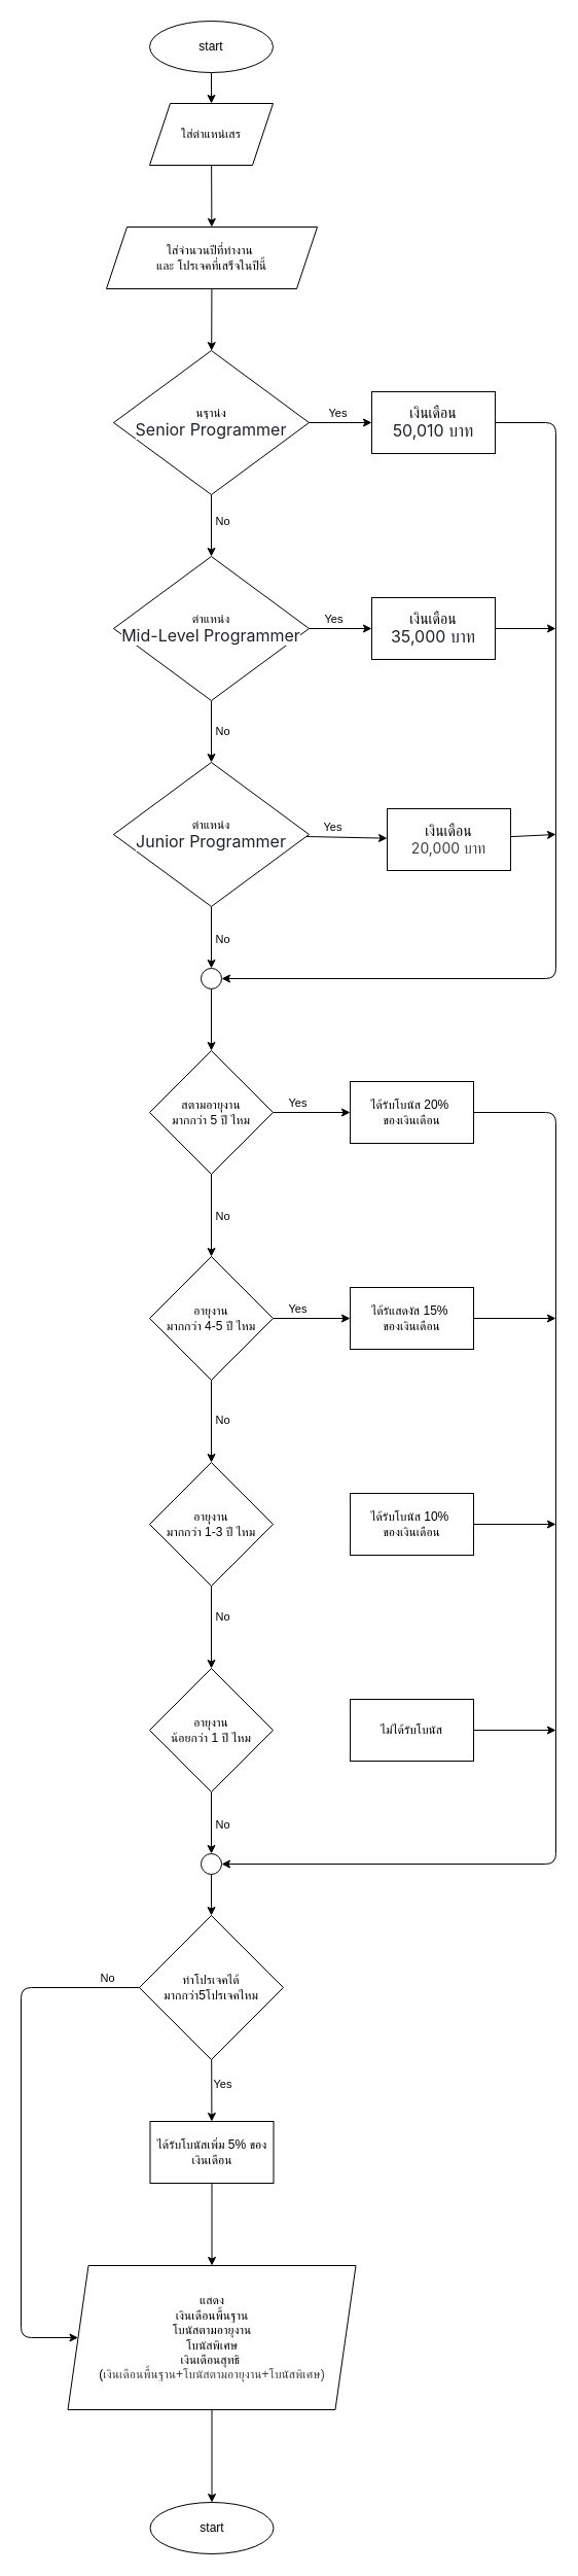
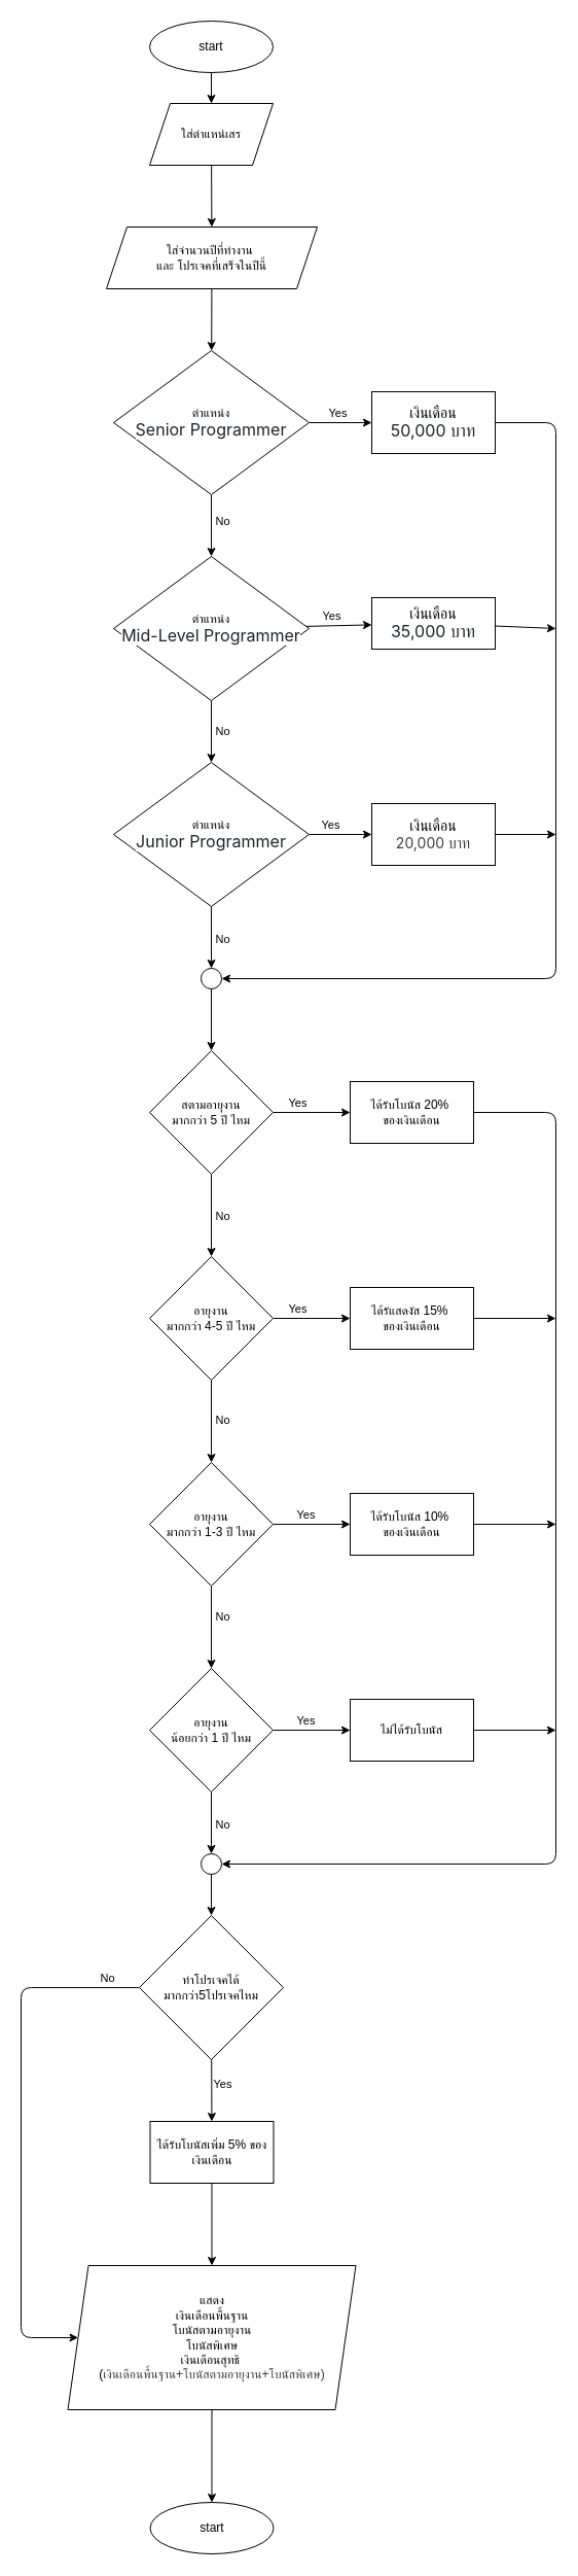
  <mxCell id="0" />
  <mxCell id="1" parent="0" />
  <mxCell id="2" value="" style="edgeStyle=none;html=1;" edge="1" parent="1" source="3" target="61"><mxGeometry relative="1" as="geometry" /></mxCell>
  <mxCell id="3" value="start" style="ellipse;whiteSpace=wrap;html=1;" vertex="1" parent="1"><mxGeometry x="145" y="20" width="120" height="50" as="geometry" /></mxCell>
  <mxCell id="4" value="" style="edgeStyle=none;html=1;" edge="1" parent="1" source="8" target="25"><mxGeometry relative="1" as="geometry" /></mxCell>
  <mxCell id="5" value="Yes" style="edgeLabel;html=1;align=center;verticalAlign=middle;resizable=0;points=[];" vertex="1" connectable="0" parent="4"><mxGeometry x="-0.387" relative="1" as="geometry"><mxPoint y="-10" as="offset" /></mxGeometry></mxCell>
  <mxCell id="6" value="" style="edgeStyle=none;html=1;" edge="1" parent="1" source="8" target="13"><mxGeometry relative="1" as="geometry" /></mxCell>
  <mxCell id="7" value="No" style="edgeLabel;html=1;align=center;verticalAlign=middle;resizable=0;points=[];" vertex="1" connectable="0" parent="6"><mxGeometry x="-0.242" relative="1" as="geometry"><mxPoint x="10" y="10" as="offset" /></mxGeometry></mxCell>
  <mxCell id="8" value="สตามอายุงาน&lt;div&gt;มากกว่า 5 ปี ไหม&lt;/div&gt;" style="rhombus;whiteSpace=wrap;html=1;" vertex="1" parent="1"><mxGeometry x="145" y="1020" width="120" height="120" as="geometry" /></mxCell>
  <mxCell id="9" value="" style="edgeStyle=none;html=1;" edge="1" parent="1" source="13" target="27"><mxGeometry relative="1" as="geometry" /></mxCell>
  <mxCell id="10" value="Yes" style="edgeLabel;html=1;align=center;verticalAlign=middle;resizable=0;points=[];" vertex="1" connectable="0" parent="9"><mxGeometry x="-0.387" y="2" relative="1" as="geometry"><mxPoint y="-8" as="offset" /></mxGeometry></mxCell>
  <mxCell id="11" value="" style="edgeStyle=none;html=1;" edge="1" parent="1" source="13" target="18"><mxGeometry relative="1" as="geometry" /></mxCell>
  <mxCell id="12" value="No" style="edgeLabel;html=1;align=center;verticalAlign=middle;resizable=0;points=[];" vertex="1" connectable="0" parent="11"><mxGeometry x="-0.054" y="1" relative="1" as="geometry"><mxPoint x="9" as="offset" /></mxGeometry></mxCell>
  <mxCell id="13" value="อายุงาน&lt;div&gt;มากกว่า 4-5 ปี ไหม&lt;/div&gt;" style="rhombus;whiteSpace=wrap;html=1;" vertex="1" parent="1"><mxGeometry x="145" y="1220" width="120" height="120" as="geometry" /></mxCell>
+ <mxCell id="14" value="" style="edgeStyle=none;html=1;" edge="1" parent="1" source="18" target="29"><mxGeometry relative="1" as="geometry" /></mxCell>
+ <mxCell id="15" value="Yes" style="edgeLabel;html=1;align=center;verticalAlign=middle;resizable=0;points=[];" vertex="1" connectable="0" parent="14"><mxGeometry x="-0.164" relative="1" as="geometry"><mxPoint y="-10" as="offset" /></mxGeometry></mxCell>
  <mxCell id="16" value="" style="edgeStyle=none;html=1;" edge="1" parent="1" source="18" target="23"><mxGeometry relative="1" as="geometry" /></mxCell>
  <mxCell id="17" value="No" style="edgeLabel;html=1;align=center;verticalAlign=middle;resizable=0;points=[];" vertex="1" connectable="0" parent="16"><mxGeometry x="-0.263" y="3" relative="1" as="geometry"><mxPoint x="7" as="offset" /></mxGeometry></mxCell>
  <mxCell id="18" value="อายุงาน&lt;div&gt;มากกว่า 1-3 ปี ไหม&lt;/div&gt;" style="rhombus;whiteSpace=wrap;html=1;" vertex="1" parent="1"><mxGeometry x="145" y="1420" width="120" height="120" as="geometry" /></mxCell>
+ <mxCell id="19" value="" style="edgeStyle=none;html=1;" edge="1" parent="1" source="23" target="31"><mxGeometry relative="1" as="geometry" /></mxCell>
+ <mxCell id="20" value="Yes" style="edgeLabel;html=1;align=center;verticalAlign=middle;resizable=0;points=[];" vertex="1" connectable="0" parent="19"><mxGeometry x="-0.164" y="2" relative="1" as="geometry"><mxPoint y="-8" as="offset" /></mxGeometry></mxCell>
  <mxCell id="21" value="" style="edgeStyle=none;html=1;" edge="1" parent="1" source="23" target="70"><mxGeometry relative="1" as="geometry" /></mxCell>
  <mxCell id="22" value="No" style="edgeLabel;html=1;align=center;verticalAlign=middle;resizable=0;points=[];" vertex="1" connectable="0" parent="21"><mxGeometry x="0.039" y="3" relative="1" as="geometry"><mxPoint x="7" as="offset" /></mxGeometry></mxCell>
  <mxCell id="23" value="อายุงาน&lt;div&gt;น้อยกว่า 1 ปี ไหม&lt;/div&gt;" style="rhombus;whiteSpace=wrap;html=1;" vertex="1" parent="1"><mxGeometry x="145" y="1620" width="120" height="120" as="geometry" /></mxCell>
  <mxCell id="24" style="edgeStyle=none;html=1;entryX=1;entryY=0.5;entryDx=0;entryDy=0;" edge="1" parent="1" source="25" target="70"><mxGeometry relative="1" as="geometry"><Array as="points"><mxPoint x="540" y="1080" /><mxPoint x="540" y="1810" /></Array></mxGeometry></mxCell>
  <mxCell id="25" value="ได้รับโบนัส 20%&amp;nbsp;&lt;div&gt;ของเงินเดือน&lt;/div&gt;" style="rounded=0;whiteSpace=wrap;html=1;" vertex="1" parent="1"><mxGeometry x="340" y="1050" width="120" height="60" as="geometry" /></mxCell>
  <mxCell id="26" style="edgeStyle=none;html=1;" edge="1" parent="1" source="27"><mxGeometry relative="1" as="geometry"><mxPoint x="540" y="1280" as="targetPoint" /></mxGeometry></mxCell>
  <mxCell id="27" value="ได้รัแสดงัส 15%&amp;nbsp;&lt;div&gt;ของเงินเดือน&lt;/div&gt;" style="rounded=0;whiteSpace=wrap;html=1;" vertex="1" parent="1"><mxGeometry x="340" y="1250" width="120" height="60" as="geometry" /></mxCell>
  <mxCell id="28" style="edgeStyle=none;html=1;" edge="1" parent="1" source="29"><mxGeometry relative="1" as="geometry"><mxPoint x="540" y="1480" as="targetPoint" /></mxGeometry></mxCell>
  <mxCell id="29" value="ได้รับโบนัส 10%&amp;nbsp;&lt;div&gt;ของเงินเดือน&lt;/div&gt;" style="rounded=0;whiteSpace=wrap;html=1;" vertex="1" parent="1"><mxGeometry x="340" y="1450" width="120" height="60" as="geometry" /></mxCell>
  <mxCell id="30" style="edgeStyle=none;html=1;" edge="1" parent="1" source="31"><mxGeometry relative="1" as="geometry"><mxPoint x="540" y="1680" as="targetPoint" /></mxGeometry></mxCell>
  <mxCell id="31" value="ไม่ได้รับโบนัส" style="rounded=0;whiteSpace=wrap;html=1;" vertex="1" parent="1"><mxGeometry x="340" y="1650" width="120" height="60" as="geometry" /></mxCell>
  <mxCell id="32" value="" style="edgeStyle=none;html=1;" edge="1" parent="1" source="36" target="59"><mxGeometry relative="1" as="geometry" /></mxCell>
  <mxCell id="33" value="Yes" style="edgeLabel;html=1;align=center;verticalAlign=middle;resizable=0;points=[];" vertex="1" connectable="0" parent="32"><mxGeometry x="-0.206" y="3" relative="1" as="geometry"><mxPoint x="7" as="offset" /></mxGeometry></mxCell>
  <mxCell id="34" style="edgeStyle=none;html=1;entryX=0;entryY=0.5;entryDx=0;entryDy=0;" edge="1" parent="1" source="36" target="65"><mxGeometry relative="1" as="geometry"><Array as="points"><mxPoint x="20" y="1930" /><mxPoint x="20" y="2270" /></Array></mxGeometry></mxCell>
  <mxCell id="35" value="No" style="edgeLabel;html=1;align=center;verticalAlign=middle;resizable=0;points=[];" vertex="1" connectable="0" parent="34"><mxGeometry x="-0.855" y="-4" relative="1" as="geometry"><mxPoint x="5" y="-6" as="offset" /></mxGeometry></mxCell>
  <mxCell id="36" value="ทำโปรเจคได้&lt;div&gt;มากกว่า5โปรเจคไหม&lt;/div&gt;" style="rhombus;whiteSpace=wrap;html=1;" vertex="1" parent="1"><mxGeometry x="135" y="1860" width="140" height="140" as="geometry" /></mxCell>
  <mxCell id="37" value="" style="edgeStyle=none;html=1;" edge="1" parent="1" source="41" target="53"><mxGeometry relative="1" as="geometry" /></mxCell>
  <mxCell id="38" value="Yes" style="edgeLabel;html=1;align=center;verticalAlign=middle;resizable=0;points=[];" vertex="1" connectable="0" parent="37"><mxGeometry x="-0.437" y="1" relative="1" as="geometry"><mxPoint x="3" y="-9" as="offset" /></mxGeometry></mxCell>
  <mxCell id="39" value="" style="edgeStyle=none;html=1;" edge="1" parent="1" source="41" target="68"><mxGeometry relative="1" as="geometry" /></mxCell>
  <mxCell id="40" value="No" style="edgeLabel;html=1;align=center;verticalAlign=middle;resizable=0;points=[];" vertex="1" connectable="0" parent="39"><mxGeometry x="-0.072" y="1" relative="1" as="geometry"><mxPoint x="9" y="3" as="offset" /></mxGeometry></mxCell>
  <mxCell id="41" value="ตำแหน่ง&lt;div&gt;&lt;span style=&quot;color: rgb(31, 35, 40); font-family: -apple-system, BlinkMacSystemFont, &amp;quot;Segoe UI&amp;quot;, &amp;quot;Noto Sans&amp;quot;, Helvetica, Arial, sans-serif, &amp;quot;Apple Color Emoji&amp;quot;, &amp;quot;Segoe UI Emoji&amp;quot;; font-size: 16px; text-align: left; background-color: rgb(255, 255, 255);&quot;&gt;Junior Programmer&lt;/span&gt;&lt;/div&gt;" style="rhombus;whiteSpace=wrap;html=1;" vertex="1" parent="1"><mxGeometry x="110" y="740" width="190" height="140" as="geometry" /></mxCell>
  <mxCell id="42" value="" style="edgeStyle=none;html=1;" edge="1" parent="1" source="46" target="55"><mxGeometry relative="1" as="geometry" /></mxCell>
  <mxCell id="43" value="Yes" style="edgeLabel;html=1;align=center;verticalAlign=middle;resizable=0;points=[];" vertex="1" connectable="0" parent="42"><mxGeometry x="-0.246" y="3" relative="1" as="geometry"><mxPoint y="-7" as="offset" /></mxGeometry></mxCell>
  <mxCell id="44" value="" style="edgeStyle=none;html=1;" edge="1" parent="1" source="46" target="41"><mxGeometry relative="1" as="geometry" /></mxCell>
  <mxCell id="45" value="No" style="edgeLabel;html=1;align=center;verticalAlign=middle;resizable=0;points=[];" vertex="1" connectable="0" parent="44"><mxGeometry x="-0.017" y="-1" relative="1" as="geometry"><mxPoint x="11" as="offset" /></mxGeometry></mxCell>
  <mxCell id="46" value="ตำแหน่ง&lt;div&gt;&lt;span style=&quot;color: rgb(31, 35, 40); font-family: -apple-system, BlinkMacSystemFont, &amp;quot;Segoe UI&amp;quot;, &amp;quot;Noto Sans&amp;quot;, Helvetica, Arial, sans-serif, &amp;quot;Apple Color Emoji&amp;quot;, &amp;quot;Segoe UI Emoji&amp;quot;; font-size: 16px; text-align: left; background-color: rgb(255, 255, 255);&quot;&gt;Mid-Level Programmer&lt;/span&gt;&lt;/div&gt;" style="rhombus;whiteSpace=wrap;html=1;" vertex="1" parent="1"><mxGeometry x="110" y="540" width="190" height="140" as="geometry" /></mxCell>
  <mxCell id="47" value="" style="edgeStyle=none;html=1;" edge="1" parent="1" source="51" target="57"><mxGeometry relative="1" as="geometry" /></mxCell>
  <mxCell id="48" value="Yes" style="edgeLabel;html=1;align=center;verticalAlign=middle;resizable=0;points=[];" vertex="1" connectable="0" parent="47"><mxGeometry x="-0.113" y="2" relative="1" as="geometry"><mxPoint y="-8" as="offset" /></mxGeometry></mxCell>
  <mxCell id="49" value="" style="edgeStyle=none;html=1;" edge="1" parent="1" source="51" target="46"><mxGeometry relative="1" as="geometry" /></mxCell>
  <mxCell id="50" value="No" style="edgeLabel;html=1;align=center;verticalAlign=middle;resizable=0;points=[];" vertex="1" connectable="0" parent="49"><mxGeometry x="-0.183" y="-1" relative="1" as="geometry"><mxPoint x="11" as="offset" /></mxGeometry></mxCell>
- <mxCell id="51" value="นฐาน่ง&lt;div&gt;&lt;span style=&quot;color: rgb(31, 35, 40); font-family: -apple-system, BlinkMacSystemFont, &amp;quot;Segoe UI&amp;quot;, &amp;quot;Noto Sans&amp;quot;, Helvetica, Arial, sans-serif, &amp;quot;Apple Color Emoji&amp;quot;, &amp;quot;Segoe UI Emoji&amp;quot;; font-size: 16px; text-align: left; background-color: rgb(255, 255, 255);&quot;&gt;Senior Programmer&lt;/span&gt;&lt;/div&gt;" style="rhombus;whiteSpace=wrap;html=1;" vertex="1" parent="1"><mxGeometry x="110" y="340" width="190" height="140" as="geometry" /></mxCell>
+ <mxCell id="51" value="ตำแหน่ง&lt;div&gt;&lt;span style=&quot;color: rgb(31, 35, 40); font-family: -apple-system, BlinkMacSystemFont, &amp;quot;Segoe UI&amp;quot;, &amp;quot;Noto Sans&amp;quot;, Helvetica, Arial, sans-serif, &amp;quot;Apple Color Emoji&amp;quot;, &amp;quot;Segoe UI Emoji&amp;quot;; font-size: 16px; text-align: left; background-color: rgb(255, 255, 255);&quot;&gt;Senior Programmer&lt;/span&gt;&lt;/div&gt;" style="rhombus;whiteSpace=wrap;html=1;" vertex="1" parent="1"><mxGeometry x="110" y="340" width="190" height="140" as="geometry" /></mxCell>
  <mxCell id="52" style="edgeStyle=none;html=1;" edge="1" parent="1" source="53"><mxGeometry relative="1" as="geometry"><mxPoint x="540" y="810" as="targetPoint" /></mxGeometry></mxCell>
- <mxCell id="53" value="&lt;font style=&quot;font-size: 14px;&quot;&gt;เงินเดือน&lt;/font&gt;&lt;div&gt;&lt;span style=&quot;color: rgb(63, 63, 63); background-color: rgb(255, 255, 255); font-family: -apple-system, BlinkMacSystemFont, &amp;quot;Segoe UI&amp;quot;, &amp;quot;Noto Sans&amp;quot;, Helvetica, Arial, sans-serif, &amp;quot;Apple Color Emoji&amp;quot;, &amp;quot;Segoe UI Emoji&amp;quot;; text-align: start;&quot;&gt;&lt;font style=&quot;font-size: 14px;&quot;&gt;20,000 บาท&lt;/font&gt;&lt;/span&gt;&lt;/div&gt;" style="rounded=0;whiteSpace=wrap;html=1;" vertex="1" parent="1"><mxGeometry x="376" y="785" width="120" height="60" as="geometry" /></mxCell>
+ <mxCell id="53" value="&lt;font style=&quot;font-size: 14px;&quot;&gt;เงินเดือน&lt;/font&gt;&lt;div&gt;&lt;span style=&quot;color: rgb(63, 63, 63); background-color: rgb(255, 255, 255); font-family: -apple-system, BlinkMacSystemFont, &amp;quot;Segoe UI&amp;quot;, &amp;quot;Noto Sans&amp;quot;, Helvetica, Arial, sans-serif, &amp;quot;Apple Color Emoji&amp;quot;, &amp;quot;Segoe UI Emoji&amp;quot;; text-align: start;&quot;&gt;&lt;font style=&quot;font-size: 14px;&quot;&gt;20,000 บาท&lt;/font&gt;&lt;/span&gt;&lt;/div&gt;" style="rounded=0;whiteSpace=wrap;html=1;" vertex="1" parent="1"><mxGeometry x="361" y="780" width="120" height="60" as="geometry" /></mxCell>
  <mxCell id="54" style="edgeStyle=none;html=1;" edge="1" parent="1" source="55"><mxGeometry relative="1" as="geometry"><mxPoint x="540" y="610" as="targetPoint" /></mxGeometry></mxCell>
- <mxCell id="55" value="&lt;font style=&quot;font-size: 14px;&quot;&gt;เงินเดือน&lt;/font&gt;&lt;div&gt;&lt;span style=&quot;color: rgb(31, 35, 40); font-family: -apple-system, BlinkMacSystemFont, &amp;quot;Segoe UI&amp;quot;, &amp;quot;Noto Sans&amp;quot;, Helvetica, Arial, sans-serif, &amp;quot;Apple Color Emoji&amp;quot;, &amp;quot;Segoe UI Emoji&amp;quot;; font-size: 16px; text-align: left; background-color: rgb(255, 255, 255);&quot;&gt;35,000 บาท&lt;/span&gt;&lt;/div&gt;" style="rounded=0;whiteSpace=wrap;html=1;" vertex="1" parent="1"><mxGeometry x="361" y="580" width="120" height="60" as="geometry" /></mxCell>
+ <mxCell id="55" value="&lt;font style=&quot;font-size: 14px;&quot;&gt;เงินเดือน&lt;/font&gt;&lt;div&gt;&lt;span style=&quot;color: rgb(31, 35, 40); font-family: -apple-system, BlinkMacSystemFont, &amp;quot;Segoe UI&amp;quot;, &amp;quot;Noto Sans&amp;quot;, Helvetica, Arial, sans-serif, &amp;quot;Apple Color Emoji&amp;quot;, &amp;quot;Segoe UI Emoji&amp;quot;; font-size: 16px; text-align: left; background-color: rgb(255, 255, 255);&quot;&gt;35,000 บาท&lt;/span&gt;&lt;/div&gt;" style="rounded=0;whiteSpace=wrap;html=1;" vertex="1" parent="1"><mxGeometry x="361" y="580" width="120" height="50" as="geometry" /></mxCell>
  <mxCell id="56" style="edgeStyle=none;html=1;entryX=1;entryY=0.5;entryDx=0;entryDy=0;" edge="1" parent="1" source="57" target="68"><mxGeometry relative="1" as="geometry"><Array as="points"><mxPoint x="540" y="410" /><mxPoint x="540" y="950" /></Array></mxGeometry></mxCell>
- <mxCell id="57" value="&lt;font style=&quot;font-size: 14px;&quot;&gt;เงินเดือน&lt;/font&gt;&lt;div&gt;&lt;span style=&quot;color: rgb(31, 35, 40); font-family: -apple-system, BlinkMacSystemFont, &amp;quot;Segoe UI&amp;quot;, &amp;quot;Noto Sans&amp;quot;, Helvetica, Arial, sans-serif, &amp;quot;Apple Color Emoji&amp;quot;, &amp;quot;Segoe UI Emoji&amp;quot;; font-size: 16px; text-align: left; background-color: rgb(255, 255, 255);&quot;&gt;50,010 บาท&lt;/span&gt;&lt;/div&gt;" style="rounded=0;whiteSpace=wrap;html=1;" vertex="1" parent="1"><mxGeometry x="361" y="380" width="120" height="60" as="geometry" /></mxCell>
+ <mxCell id="57" value="&lt;font style=&quot;font-size: 14px;&quot;&gt;เงินเดือน&lt;/font&gt;&lt;div&gt;&lt;span style=&quot;color: rgb(31, 35, 40); font-family: -apple-system, BlinkMacSystemFont, &amp;quot;Segoe UI&amp;quot;, &amp;quot;Noto Sans&amp;quot;, Helvetica, Arial, sans-serif, &amp;quot;Apple Color Emoji&amp;quot;, &amp;quot;Segoe UI Emoji&amp;quot;; font-size: 16px; text-align: left; background-color: rgb(255, 255, 255);&quot;&gt;50,000 บาท&lt;/span&gt;&lt;/div&gt;" style="rounded=0;whiteSpace=wrap;html=1;" vertex="1" parent="1"><mxGeometry x="361" y="380" width="120" height="60" as="geometry" /></mxCell>
  <mxCell id="58" value="" style="edgeStyle=none;html=1;" edge="1" parent="1" source="59" target="65"><mxGeometry relative="1" as="geometry" /></mxCell>
  <mxCell id="59" value="ได้รับโบนัสเพิ่ม 5% ของเงินเดือน" style="rounded=0;whiteSpace=wrap;html=1;" vertex="1" parent="1"><mxGeometry x="145.5" y="2060" width="120" height="60" as="geometry" /></mxCell>
  <mxCell id="60" value="" style="edgeStyle=none;html=1;" edge="1" parent="1" source="61" target="63"><mxGeometry relative="1" as="geometry" /></mxCell>
  <mxCell id="61" value="&lt;span style=&quot;color: rgb(0, 0, 0);&quot;&gt;ใส่ตำแหน่เสร&lt;/span&gt;" style="shape=parallelogram;perimeter=parallelogramPerimeter;whiteSpace=wrap;html=1;fixedSize=1;" vertex="1" parent="1"><mxGeometry x="145" y="100" width="120" height="60" as="geometry" /></mxCell>
  <mxCell id="62" value="" style="edgeStyle=none;html=1;" edge="1" parent="1" source="63" target="51"><mxGeometry relative="1" as="geometry" /></mxCell>
  <mxCell id="63" value="&lt;span style=&quot;color: rgb(0, 0, 0);&quot;&gt;ใส่จำนวนปีที่ทำงาน&amp;nbsp;&lt;/span&gt;&lt;div&gt;&lt;span style=&quot;color: rgb(0, 0, 0);&quot;&gt;และ โปรเจคที่เสร็จในปีนี้&lt;/span&gt;&lt;/div&gt;" style="shape=parallelogram;perimeter=parallelogramPerimeter;whiteSpace=wrap;html=1;fixedSize=1;" vertex="1" parent="1"><mxGeometry x="103" y="220" width="205" height="60" as="geometry" /></mxCell>
  <mxCell id="64" value="" style="edgeStyle=none;html=1;" edge="1" parent="1" source="65" target="66"><mxGeometry relative="1" as="geometry" /></mxCell>
  <mxCell id="65" value="&lt;div&gt;แสดง&lt;/div&gt;&lt;div&gt;เงินเดือนพื้นฐาน&lt;/div&gt;&lt;div&gt;โบนัสตามอายุงาน&lt;/div&gt;&lt;div&gt;โบนัสพิเศษ&lt;/div&gt;&lt;div&gt;เงินเดือนสุทธิ&amp;nbsp;&lt;/div&gt;&lt;div&gt;(&lt;span style=&quot;color: rgb(63, 63, 63); background-color: transparent;&quot;&gt;เงินเดือนพื้นฐาน+&lt;/span&gt;&lt;span style=&quot;color: rgb(63, 63, 63); background-color: transparent;&quot;&gt;โบนัสตามอายุงาน+&lt;/span&gt;&lt;span style=&quot;color: rgb(63, 63, 63); background-color: transparent;&quot;&gt;โบนัสพิเศษ)&lt;/span&gt;&lt;/div&gt;" style="shape=parallelogram;perimeter=parallelogramPerimeter;whiteSpace=wrap;html=1;fixedSize=1;" vertex="1" parent="1"><mxGeometry x="65.5" y="2200" width="280" height="140" as="geometry" /></mxCell>
  <mxCell id="66" value="start" style="ellipse;whiteSpace=wrap;html=1;" vertex="1" parent="1"><mxGeometry x="145.5" y="2430" width="120" height="50" as="geometry" /></mxCell>
  <mxCell id="67" value="" style="edgeStyle=none;html=1;" edge="1" parent="1" source="68" target="8"><mxGeometry relative="1" as="geometry" /></mxCell>
  <mxCell id="68" value="" style="ellipse;whiteSpace=wrap;html=1;aspect=fixed;" vertex="1" parent="1"><mxGeometry x="195" y="940" width="20" height="20" as="geometry" /></mxCell>
  <mxCell id="69" value="" style="edgeStyle=none;html=1;" edge="1" parent="1" source="70" target="36"><mxGeometry relative="1" as="geometry" /></mxCell>
  <mxCell id="70" value="" style="ellipse;whiteSpace=wrap;html=1;aspect=fixed;" vertex="1" parent="1"><mxGeometry x="195" y="1800" width="20" height="20" as="geometry" /></mxCell>
